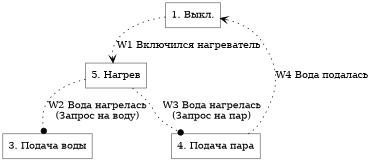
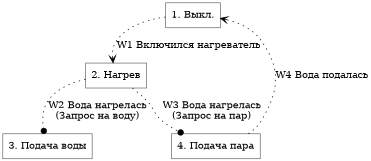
  digraph {
    rankdir=TB
    node [color=gray40 shape=box]
    edge [arrowhead=vee style=dotted]
    n1 [label="1. Выкл."]
-   n2 [label="5. Нагрев"]
+   n2 [label="2. Нагрев"]
    n3 [label="3. Подача воды"]
    n4 [label="4. Подача пара"]
    n1 -> n2 [label="W1 Включился нагреватель"]
    n2 -> n3 [arrowhead=dot label="W2 Вода нагрелась\n(Запрос на воду)"]
    n2 -> n4 [arrowhead=dot label="W3 Вода нагрелась\n(Запрос на пар)"]
    n4 -> n1 [label="W4 Вода подалась"]
  }
